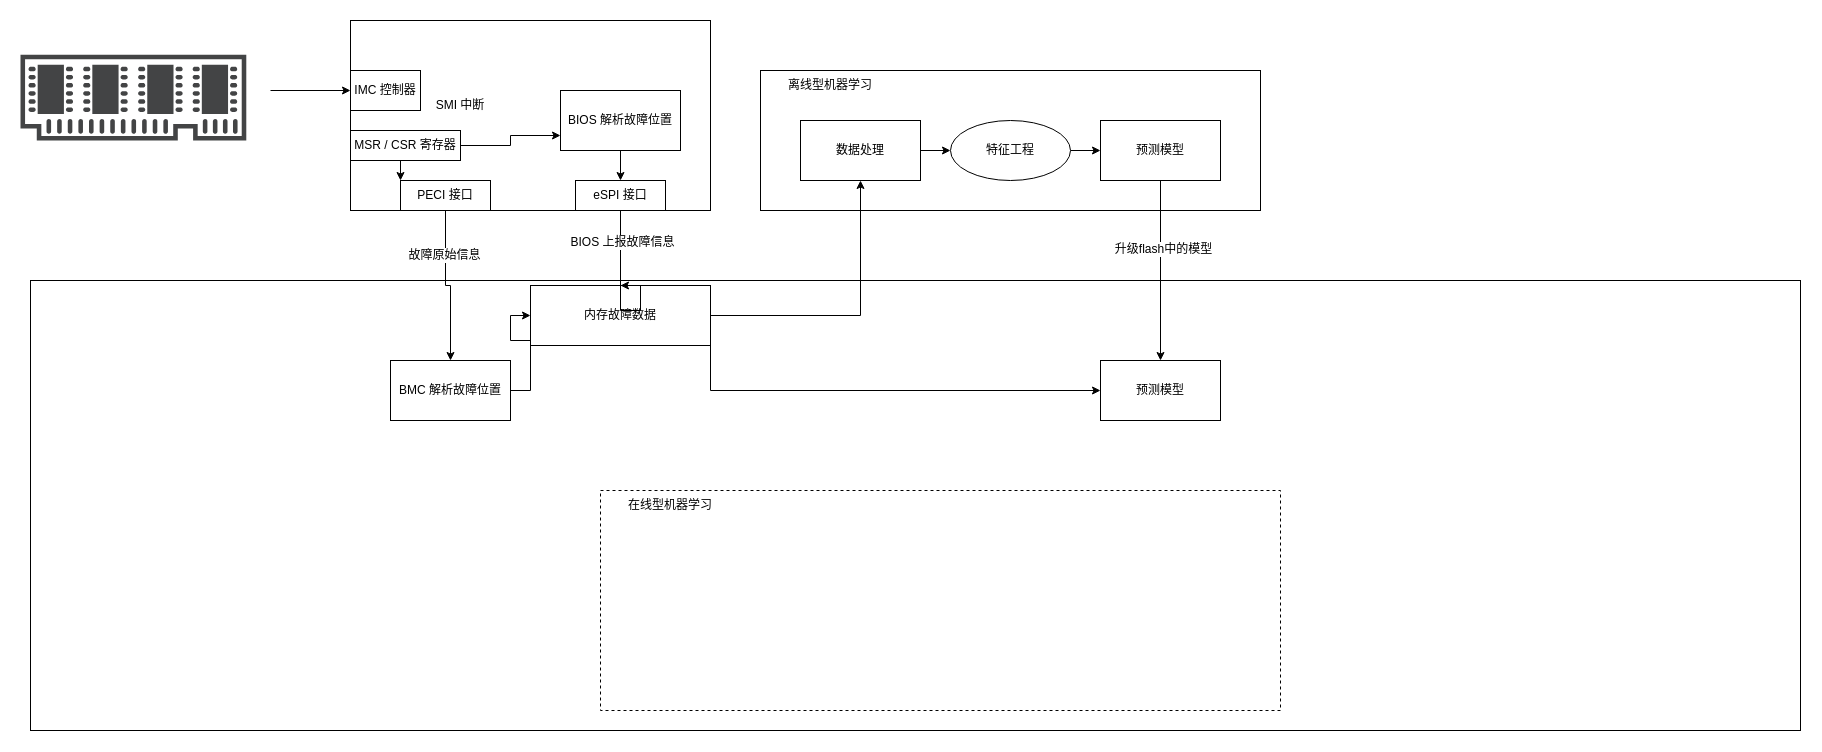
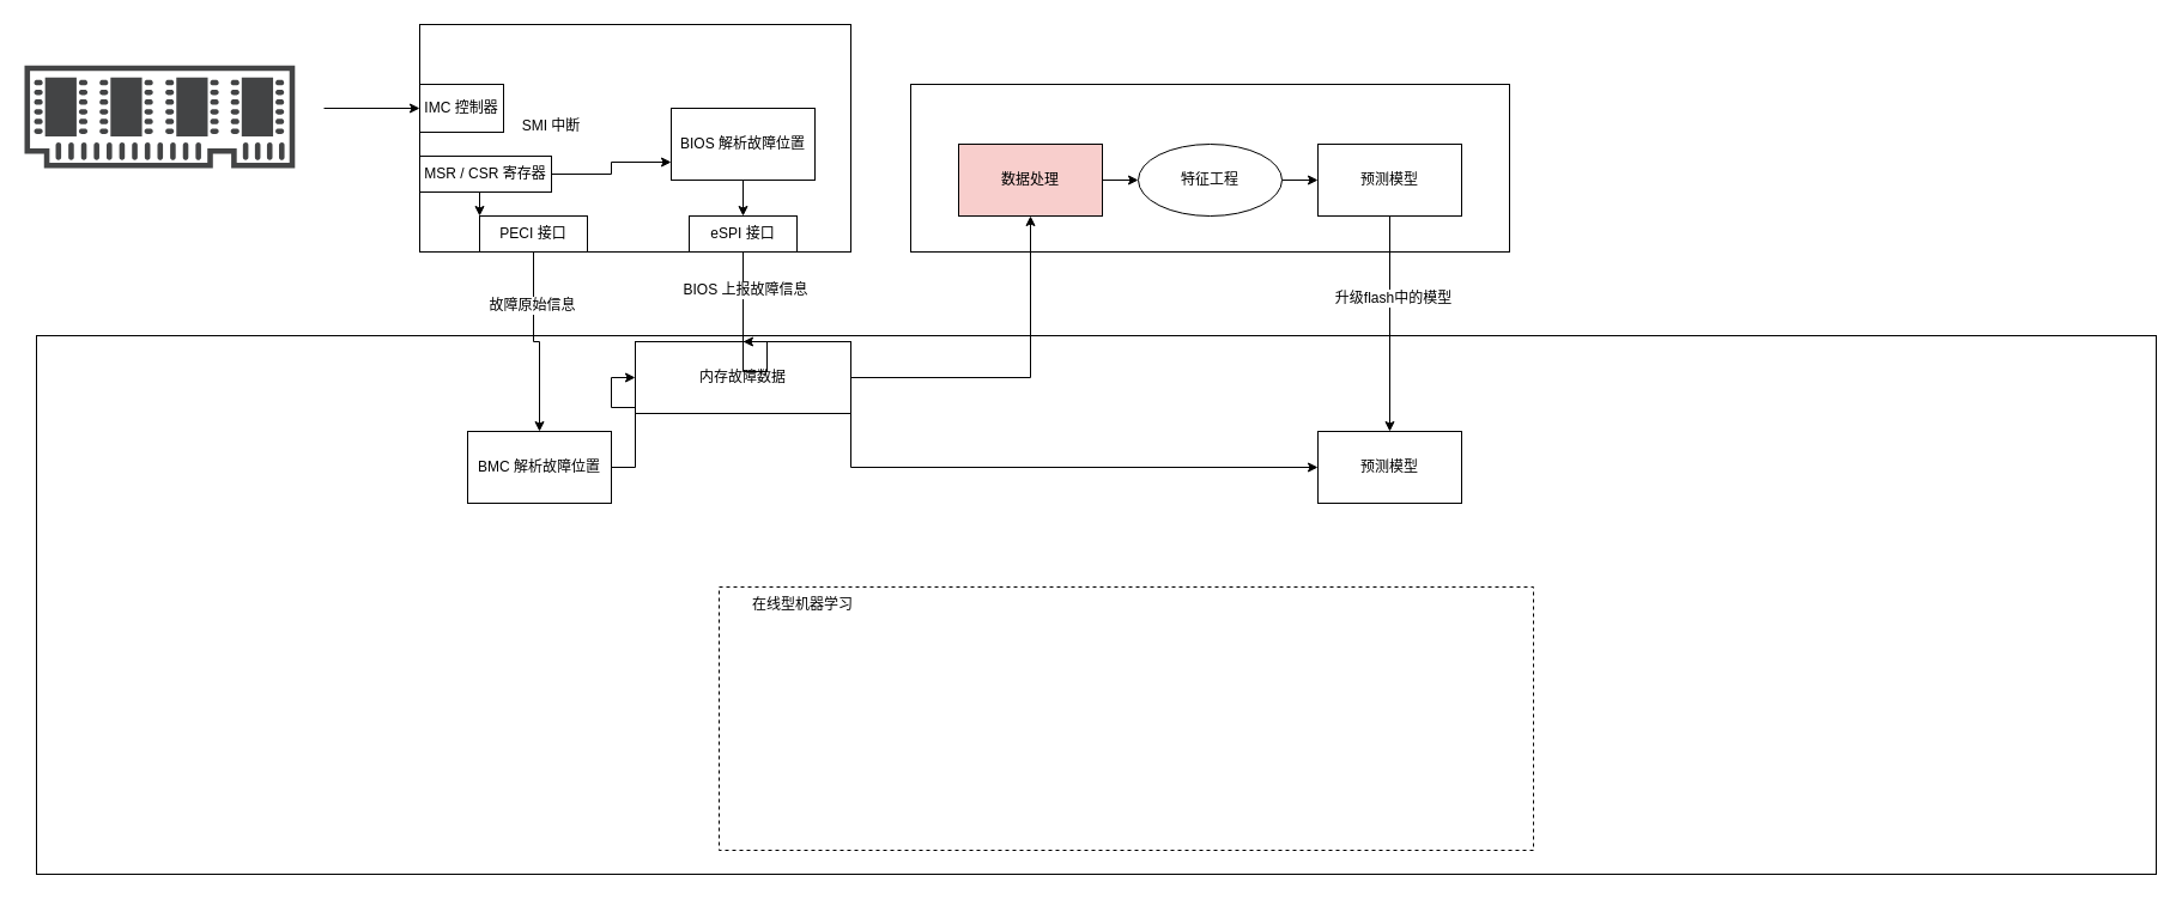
  <mxCell id="0" />
  <mxCell id="1" parent="0" />
  <mxCell id="2" value="" style="rounded=0;whiteSpace=wrap;html=1;" vertex="1" parent="1"><mxGeometry x="30" y="280" width="1770" height="450" as="geometry" /></mxCell>
  <mxCell id="3" value="" style="rounded=0;whiteSpace=wrap;html=1;" vertex="1" parent="1"><mxGeometry x="760" y="70" width="500" height="140" as="geometry" /></mxCell>
  <mxCell id="4" value="预测模型" style="rounded=0;whiteSpace=wrap;html=1;" vertex="1" parent="1"><mxGeometry x="1100" y="120" width="120" height="60" as="geometry" /></mxCell>
  <mxCell id="5" style="edgeStyle=orthogonalEdgeStyle;rounded=0;orthogonalLoop=1;jettySize=auto;html=1;exitX=1;exitY=0.5;exitDx=0;exitDy=0;entryX=0;entryY=0.5;entryDx=0;entryDy=0;fontFamily=Helvetica;fontSize=12;fontColor=default;" edge="1" parent="1" source="6" target="4"><mxGeometry relative="1" as="geometry" /></mxCell>
  <mxCell id="6" value="特征工程" style="ellipse;whiteSpace=wrap;html=1;" vertex="1" parent="1"><mxGeometry x="950" y="120" width="120" height="60" as="geometry" /></mxCell>
  <mxCell id="7" style="edgeStyle=orthogonalEdgeStyle;rounded=0;orthogonalLoop=1;jettySize=auto;html=1;exitX=1;exitY=0.5;exitDx=0;exitDy=0;entryX=0;entryY=0.5;entryDx=0;entryDy=0;fontFamily=Helvetica;fontSize=12;fontColor=default;" edge="1" parent="1" source="8" target="6"><mxGeometry relative="1" as="geometry" /></mxCell>
- <mxCell id="8" value="数据处理" style="rounded=0;whiteSpace=wrap;html=1;" vertex="1" parent="1"><mxGeometry x="800" y="120" width="120" height="60" as="geometry" /></mxCell>
- <mxCell id="9" value="离线型机器学习" style="text;html=1;strokeColor=none;fillColor=none;align=center;verticalAlign=middle;whiteSpace=wrap;rounded=0;fontSize=12;fontFamily=Helvetica;fontColor=default;" vertex="1" parent="1"><mxGeometry x="760" y="70" width="140" height="30" as="geometry" /></mxCell>
+ <mxCell id="8" value="数据处理" style="rounded=0;whiteSpace=wrap;html=1;fillColor=#f8cecc;" vertex="1" parent="1"><mxGeometry x="800" y="120" width="120" height="60" as="geometry" /></mxCell>
  <mxCell id="10" value="预测模型" style="rounded=0;whiteSpace=wrap;html=1;" vertex="1" parent="1"><mxGeometry x="1100" y="360" width="120" height="60" as="geometry" /></mxCell>
  <mxCell id="11" value="" style="endArrow=classic;html=1;rounded=0;fontFamily=Helvetica;fontSize=12;fontColor=default;entryX=0.5;entryY=0;entryDx=0;entryDy=0;exitX=0.5;exitY=1;exitDx=0;exitDy=0;" edge="1" parent="1" source="4" target="10"><mxGeometry width="50" height="50" relative="1" as="geometry"><mxPoint x="1060" y="390" as="sourcePoint" /><mxPoint x="1110" y="340" as="targetPoint" /></mxGeometry></mxCell>
  <mxCell id="12" value="升级flash中的模型" style="edgeLabel;html=1;align=center;verticalAlign=middle;resizable=0;points=[];fontSize=12;fontFamily=Helvetica;fontColor=default;" vertex="1" connectable="0" parent="11"><mxGeometry x="-0.24" y="2" relative="1" as="geometry"><mxPoint as="offset" /></mxGeometry></mxCell>
  <mxCell id="13" style="edgeStyle=orthogonalEdgeStyle;rounded=0;orthogonalLoop=1;jettySize=auto;html=1;exitX=1;exitY=0.5;exitDx=0;exitDy=0;entryX=0.5;entryY=1;entryDx=0;entryDy=0;fontFamily=Helvetica;fontSize=12;fontColor=default;" edge="1" parent="1" source="15" target="8"><mxGeometry relative="1" as="geometry"><mxPoint x="860" y="360" as="sourcePoint" /></mxGeometry></mxCell>
  <mxCell id="14" style="edgeStyle=orthogonalEdgeStyle;rounded=0;orthogonalLoop=1;jettySize=auto;html=1;exitX=1;exitY=1;exitDx=0;exitDy=0;entryX=0;entryY=0.5;entryDx=0;entryDy=0;fontFamily=Helvetica;fontSize=12;fontColor=default;" edge="1" parent="1" source="15" target="10"><mxGeometry relative="1" as="geometry" /></mxCell>
  <mxCell id="15" value="内存故障数据" style="rounded=0;whiteSpace=wrap;html=1;strokeColor=default;fontFamily=Helvetica;fontSize=12;fontColor=default;fillColor=default;" vertex="1" parent="1"><mxGeometry x="530" y="285" width="180" height="60" as="geometry" /></mxCell>
  <mxCell id="16" value="" style="rounded=0;whiteSpace=wrap;html=1;strokeColor=default;fontFamily=Helvetica;fontSize=12;fontColor=default;fillColor=default;" vertex="1" parent="1"><mxGeometry x="350" y="20" width="360" height="190" as="geometry" /></mxCell>
  <mxCell id="17" style="edgeStyle=orthogonalEdgeStyle;rounded=0;orthogonalLoop=1;jettySize=auto;html=1;exitX=0.5;exitY=1;exitDx=0;exitDy=0;entryX=0.5;entryY=0;entryDx=0;entryDy=0;fontFamily=Helvetica;fontSize=12;fontColor=default;" edge="1" parent="1" source="21" target="15"><mxGeometry relative="1" as="geometry"><Array as="points"><mxPoint x="620" y="310" /><mxPoint x="640" y="310" /></Array></mxGeometry></mxCell>
  <mxCell id="18" value="BIOS 上报故障信息" style="edgeLabel;html=1;align=center;verticalAlign=middle;resizable=0;points=[];fontSize=12;fontFamily=Helvetica;fontColor=default;" vertex="1" connectable="0" parent="17"><mxGeometry x="-0.62" y="1" relative="1" as="geometry"><mxPoint as="offset" /></mxGeometry></mxCell>
  <mxCell id="19" style="edgeStyle=orthogonalEdgeStyle;rounded=0;orthogonalLoop=1;jettySize=auto;html=1;exitX=0.5;exitY=1;exitDx=0;exitDy=0;fontFamily=Helvetica;fontSize=12;fontColor=default;" edge="1" parent="1" source="20" target="21"><mxGeometry relative="1" as="geometry" /></mxCell>
  <mxCell id="20" value="BIOS 解析故障位置" style="rounded=0;whiteSpace=wrap;html=1;strokeColor=default;fontFamily=Helvetica;fontSize=12;fontColor=default;fillColor=default;" vertex="1" parent="1"><mxGeometry x="560" y="90" width="120" height="60" as="geometry" /></mxCell>
  <mxCell id="21" value="eSPI 接口" style="rounded=0;whiteSpace=wrap;html=1;strokeColor=default;fontFamily=Helvetica;fontSize=12;fontColor=default;fillColor=default;" vertex="1" parent="1"><mxGeometry x="575" y="180" width="90" height="30" as="geometry" /></mxCell>
  <mxCell id="22" style="edgeStyle=orthogonalEdgeStyle;rounded=0;orthogonalLoop=1;jettySize=auto;html=1;exitX=0.5;exitY=1;exitDx=0;exitDy=0;entryX=0.5;entryY=0;entryDx=0;entryDy=0;fontFamily=Helvetica;fontSize=12;fontColor=default;" edge="1" parent="1" source="24" target="33"><mxGeometry relative="1" as="geometry" /></mxCell>
  <mxCell id="23" value="故障原始信息" style="edgeLabel;html=1;align=center;verticalAlign=middle;resizable=0;points=[];fontSize=12;fontFamily=Helvetica;fontColor=default;" vertex="1" connectable="0" parent="22"><mxGeometry x="-0.431" y="-2" relative="1" as="geometry"><mxPoint as="offset" /></mxGeometry></mxCell>
  <mxCell id="24" value="PECI 接口" style="rounded=0;whiteSpace=wrap;html=1;strokeColor=default;fontFamily=Helvetica;fontSize=12;fontColor=default;fillColor=default;" vertex="1" parent="1"><mxGeometry x="400" y="180" width="90" height="30" as="geometry" /></mxCell>
  <mxCell id="25" value="" style="endArrow=classic;html=1;rounded=0;fontFamily=Helvetica;fontSize=12;fontColor=default;" edge="1" parent="1"><mxGeometry width="50" height="50" relative="1" as="geometry"><mxPoint x="270" y="90" as="sourcePoint" /><mxPoint x="350" y="90" as="targetPoint" /></mxGeometry></mxCell>
  <mxCell id="26" value="" style="sketch=0;pointerEvents=1;shadow=0;dashed=0;html=1;strokeColor=none;fillColor=#434445;aspect=fixed;labelPosition=center;verticalLabelPosition=bottom;verticalAlign=top;align=center;outlineConnect=0;shape=mxgraph.vvd.memory;rounded=0;fontFamily=Helvetica;fontSize=12;fontColor=default;" vertex="1" parent="1"><mxGeometry x="20" y="54.2" width="225.79" height="85.8" as="geometry" /></mxCell>
  <mxCell id="27" value="IMC 控制器" style="rounded=0;whiteSpace=wrap;html=1;strokeColor=default;fontFamily=Helvetica;fontSize=12;fontColor=default;fillColor=default;" vertex="1" parent="1"><mxGeometry x="350" y="70" width="70" height="40" as="geometry" /></mxCell>
  <mxCell id="28" value="SMI 中断" style="text;html=1;strokeColor=none;fillColor=none;align=center;verticalAlign=middle;whiteSpace=wrap;rounded=0;fontSize=12;fontFamily=Helvetica;fontColor=default;" vertex="1" parent="1"><mxGeometry y="90" width="60" height="30" as="geometry" x="430" /></mxCell>
  <mxCell id="29" style="edgeStyle=orthogonalEdgeStyle;rounded=0;orthogonalLoop=1;jettySize=auto;html=1;exitX=1;exitY=0.5;exitDx=0;exitDy=0;entryX=0;entryY=0.75;entryDx=0;entryDy=0;fontFamily=Helvetica;fontSize=12;fontColor=default;" edge="1" parent="1" source="31" target="20"><mxGeometry relative="1" as="geometry" /></mxCell>
  <mxCell id="30" style="edgeStyle=orthogonalEdgeStyle;rounded=0;orthogonalLoop=1;jettySize=auto;html=1;exitX=0.5;exitY=1;exitDx=0;exitDy=0;entryX=0;entryY=0;entryDx=0;entryDy=0;fontFamily=Helvetica;fontSize=12;fontColor=default;" edge="1" parent="1" source="31" target="24"><mxGeometry relative="1" as="geometry" /></mxCell>
  <mxCell id="31" value="MSR / CSR 寄存器" style="rounded=0;whiteSpace=wrap;html=1;strokeColor=default;fontFamily=Helvetica;fontSize=12;fontColor=default;fillColor=default;" vertex="1" parent="1"><mxGeometry x="350" y="130" width="110" height="30" as="geometry" /></mxCell>
  <mxCell id="32" style="edgeStyle=orthogonalEdgeStyle;rounded=0;orthogonalLoop=1;jettySize=auto;html=1;exitX=1;exitY=0.5;exitDx=0;exitDy=0;entryX=0;entryY=0.5;entryDx=0;entryDy=0;fontFamily=Helvetica;fontSize=12;fontColor=default;" edge="1" parent="1" source="33" target="15"><mxGeometry relative="1" as="geometry" /></mxCell>
  <mxCell id="33" value="BMC 解析故障位置" style="rounded=0;whiteSpace=wrap;html=1;strokeColor=default;fontFamily=Helvetica;fontSize=12;fontColor=default;fillColor=default;" vertex="1" parent="1"><mxGeometry x="390" y="360" width="120" height="60" as="geometry" /></mxCell>
  <mxCell id="34" value="" style="rounded=0;whiteSpace=wrap;html=1;strokeColor=default;fontFamily=Helvetica;fontSize=12;fontColor=default;fillColor=default;dashed=1;" vertex="1" parent="1"><mxGeometry x="600" y="490" width="680" height="220" as="geometry" /></mxCell>
  <mxCell id="35" value="在线型机器学习" style="text;html=1;strokeColor=none;fillColor=none;align=center;verticalAlign=middle;whiteSpace=wrap;rounded=0;fontSize=12;fontFamily=Helvetica;fontColor=default;" vertex="1" parent="1"><mxGeometry x="600" y="490" width="140" height="30" as="geometry" /></mxCell>
